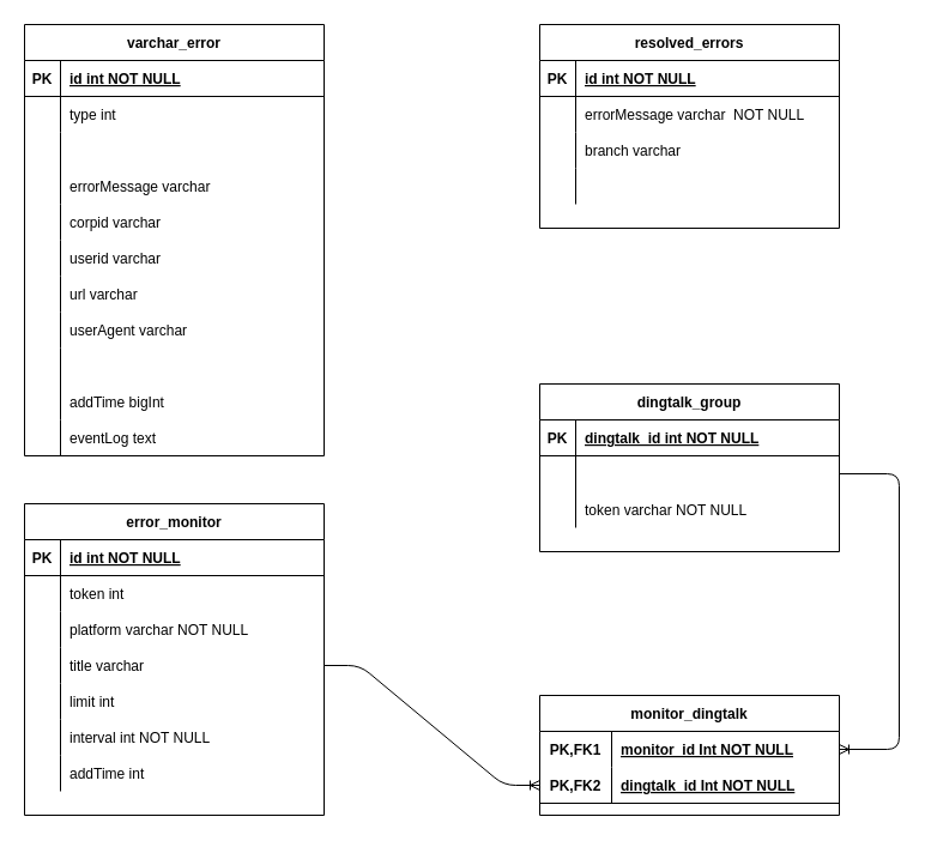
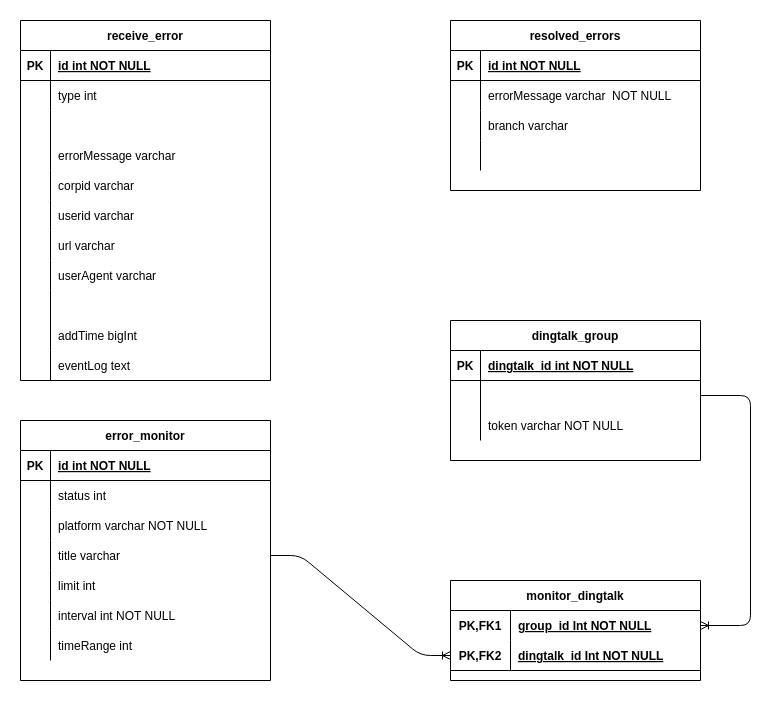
  <mxCell id="0" />
  <mxCell id="1" parent="0" />
  <mxCell id="2" value="resolved_errors" style="shape=table;startSize=30;container=1;collapsible=1;childLayout=tableLayout;fixedRows=1;rowLines=0;fontStyle=1;align=center;resizeLast=1;" parent="1" vertex="1"><mxGeometry x="450" y="20" width="250" height="170" as="geometry" /></mxCell>
  <mxCell id="3" value="" style="shape=partialRectangle;collapsible=0;dropTarget=0;pointerEvents=0;fillColor=none;points=[[0,0.5],[1,0.5]];portConstraint=eastwest;top=0;left=0;right=0;bottom=1;" parent="2" vertex="1"><mxGeometry y="30" width="250" height="30" as="geometry" /></mxCell>
  <mxCell id="4" value="PK" style="shape=partialRectangle;overflow=hidden;connectable=0;fillColor=none;top=0;left=0;bottom=0;right=0;fontStyle=1;" parent="3" vertex="1"><mxGeometry width="30" height="30" as="geometry" /></mxCell>
  <mxCell id="5" value="id int NOT NULL " style="shape=partialRectangle;overflow=hidden;connectable=0;fillColor=none;top=0;left=0;bottom=0;right=0;align=left;spacingLeft=6;fontStyle=5;" parent="3" vertex="1"><mxGeometry x="30" width="220" height="30" as="geometry" /></mxCell>
  <mxCell id="6" value="" style="shape=partialRectangle;collapsible=0;dropTarget=0;pointerEvents=0;fillColor=none;points=[[0,0.5],[1,0.5]];portConstraint=eastwest;top=0;left=0;right=0;bottom=0;" parent="2" vertex="1"><mxGeometry y="60" width="250" height="30" as="geometry" /></mxCell>
  <mxCell id="7" value="" style="shape=partialRectangle;overflow=hidden;connectable=0;fillColor=none;top=0;left=0;bottom=0;right=0;" parent="6" vertex="1"><mxGeometry width="30" height="30" as="geometry" /></mxCell>
  <mxCell id="8" value="errorMessage varchar  NOT NULL" style="shape=partialRectangle;overflow=hidden;connectable=0;fillColor=none;top=0;left=0;bottom=0;right=0;align=left;spacingLeft=6;" parent="6" vertex="1"><mxGeometry x="30" width="220" height="30" as="geometry" /></mxCell>
  <mxCell id="9" value="" style="shape=partialRectangle;collapsible=0;dropTarget=0;pointerEvents=0;fillColor=none;points=[[0,0.5],[1,0.5]];portConstraint=eastwest;top=0;left=0;right=0;bottom=0;" parent="2" vertex="1"><mxGeometry y="90" width="250" height="30" as="geometry" /></mxCell>
  <mxCell id="10" value="" style="shape=partialRectangle;overflow=hidden;connectable=0;fillColor=none;top=0;left=0;bottom=0;right=0;" parent="9" vertex="1"><mxGeometry width="30" height="30" as="geometry" /></mxCell>
  <mxCell id="11" value="branch varchar" style="shape=partialRectangle;overflow=hidden;connectable=0;fillColor=none;top=0;left=0;bottom=0;right=0;align=left;spacingLeft=6;" parent="9" vertex="1"><mxGeometry x="30" width="220" height="30" as="geometry" /></mxCell>
  <mxCell id="12" value="" style="shape=partialRectangle;collapsible=0;dropTarget=0;pointerEvents=0;fillColor=none;top=0;left=0;bottom=0;right=0;points=[[0,0.5],[1,0.5]];portConstraint=eastwest;" vertex="1" parent="2"><mxGeometry y="120" width="250" height="30" as="geometry" /></mxCell>
  <mxCell id="13" value="" style="shape=partialRectangle;connectable=0;fillColor=none;top=0;left=0;bottom=0;right=0;editable=1;overflow=hidden;" vertex="1" parent="12"><mxGeometry width="30" height="30" as="geometry" /></mxCell>
  <mxCell id="14" value="" style="shape=partialRectangle;connectable=0;fillColor=none;top=0;left=0;bottom=0;right=0;align=left;spacingLeft=6;overflow=hidden;" vertex="1" parent="12"><mxGeometry x="30" width="220" height="30" as="geometry" /></mxCell>
- <mxCell id="15" value="varchar_error" style="shape=table;startSize=30;container=1;collapsible=1;childLayout=tableLayout;fixedRows=1;rowLines=0;fontStyle=1;align=center;resizeLast=1;" parent="1" vertex="1"><mxGeometry x="20" y="20" width="250" height="360" as="geometry" /></mxCell>
+ <mxCell id="15" value="receive_error" style="shape=table;startSize=30;container=1;collapsible=1;childLayout=tableLayout;fixedRows=1;rowLines=0;fontStyle=1;align=center;resizeLast=1;" parent="1" vertex="1"><mxGeometry x="20" y="20" width="250" height="360" as="geometry" /></mxCell>
  <mxCell id="16" value="" style="shape=partialRectangle;collapsible=0;dropTarget=0;pointerEvents=0;fillColor=none;points=[[0,0.5],[1,0.5]];portConstraint=eastwest;top=0;left=0;right=0;bottom=1;" parent="15" vertex="1"><mxGeometry y="30" width="250" height="30" as="geometry" /></mxCell>
  <mxCell id="17" value="PK" style="shape=partialRectangle;overflow=hidden;connectable=0;fillColor=none;top=0;left=0;bottom=0;right=0;fontStyle=1;" parent="16" vertex="1"><mxGeometry width="30" height="30" as="geometry" /></mxCell>
  <mxCell id="18" value="id int NOT NULL " style="shape=partialRectangle;overflow=hidden;connectable=0;fillColor=none;top=0;left=0;bottom=0;right=0;align=left;spacingLeft=6;fontStyle=5;" parent="16" vertex="1"><mxGeometry x="30" width="220" height="30" as="geometry" /></mxCell>
  <mxCell id="19" value="" style="shape=partialRectangle;collapsible=0;dropTarget=0;pointerEvents=0;fillColor=none;points=[[0,0.5],[1,0.5]];portConstraint=eastwest;top=0;left=0;right=0;bottom=0;" parent="15" vertex="1"><mxGeometry y="60" width="250" height="30" as="geometry" /></mxCell>
  <mxCell id="20" value="" style="shape=partialRectangle;overflow=hidden;connectable=0;fillColor=none;top=0;left=0;bottom=0;right=0;" parent="19" vertex="1"><mxGeometry width="30" height="30" as="geometry" /></mxCell>
  <mxCell id="21" value="type int" style="shape=partialRectangle;overflow=hidden;connectable=0;fillColor=none;top=0;left=0;bottom=0;right=0;align=left;spacingLeft=6;" parent="19" vertex="1"><mxGeometry x="30" width="220" height="30" as="geometry" /></mxCell>
  <mxCell id="22" value="" style="shape=partialRectangle;collapsible=0;dropTarget=0;pointerEvents=0;fillColor=none;top=0;left=0;bottom=0;right=0;points=[[0,0.5],[1,0.5]];portConstraint=eastwest;" vertex="1" parent="15"><mxGeometry y="90" width="250" height="30" as="geometry" /></mxCell>
  <mxCell id="23" value="" style="shape=partialRectangle;connectable=0;fillColor=none;top=0;left=0;bottom=0;right=0;editable=1;overflow=hidden;" vertex="1" parent="22"><mxGeometry width="30" height="30" as="geometry" /></mxCell>
  <mxCell id="24" value="" style="shape=partialRectangle;collapsible=0;dropTarget=0;pointerEvents=0;fillColor=none;top=0;left=0;bottom=0;right=0;points=[[0,0.5],[1,0.5]];portConstraint=eastwest;" vertex="1" parent="15"><mxGeometry y="120" width="250" height="30" as="geometry" /></mxCell>
  <mxCell id="25" value="" style="shape=partialRectangle;connectable=0;fillColor=none;top=0;left=0;bottom=0;right=0;editable=1;overflow=hidden;" vertex="1" parent="24"><mxGeometry width="30" height="30" as="geometry" /></mxCell>
  <mxCell id="26" value="errorMessage varchar" style="shape=partialRectangle;connectable=0;fillColor=none;top=0;left=0;bottom=0;right=0;align=left;spacingLeft=6;overflow=hidden;" vertex="1" parent="24"><mxGeometry x="30" width="220" height="30" as="geometry" /></mxCell>
  <mxCell id="27" value="" style="shape=partialRectangle;collapsible=0;dropTarget=0;pointerEvents=0;fillColor=none;top=0;left=0;bottom=0;right=0;points=[[0,0.5],[1,0.5]];portConstraint=eastwest;" vertex="1" parent="15"><mxGeometry y="150" width="250" height="30" as="geometry" /></mxCell>
  <mxCell id="28" value="" style="shape=partialRectangle;connectable=0;fillColor=none;top=0;left=0;bottom=0;right=0;editable=1;overflow=hidden;" vertex="1" parent="27"><mxGeometry width="30" height="30" as="geometry" /></mxCell>
  <mxCell id="29" value="corpid varchar" style="shape=partialRectangle;connectable=0;fillColor=none;top=0;left=0;bottom=0;right=0;align=left;spacingLeft=6;overflow=hidden;" vertex="1" parent="27"><mxGeometry x="30" width="220" height="30" as="geometry" /></mxCell>
  <mxCell id="30" value="" style="shape=partialRectangle;collapsible=0;dropTarget=0;pointerEvents=0;fillColor=none;top=0;left=0;bottom=0;right=0;points=[[0,0.5],[1,0.5]];portConstraint=eastwest;" vertex="1" parent="15"><mxGeometry y="180" width="250" height="30" as="geometry" /></mxCell>
  <mxCell id="31" value="" style="shape=partialRectangle;connectable=0;fillColor=none;top=0;left=0;bottom=0;right=0;editable=1;overflow=hidden;" vertex="1" parent="30"><mxGeometry width="30" height="30" as="geometry" /></mxCell>
  <mxCell id="32" value="userid varchar" style="shape=partialRectangle;connectable=0;fillColor=none;top=0;left=0;bottom=0;right=0;align=left;spacingLeft=6;overflow=hidden;" vertex="1" parent="30"><mxGeometry x="30" width="220" height="30" as="geometry" /></mxCell>
  <mxCell id="33" value="" style="shape=partialRectangle;collapsible=0;dropTarget=0;pointerEvents=0;fillColor=none;top=0;left=0;bottom=0;right=0;points=[[0,0.5],[1,0.5]];portConstraint=eastwest;" vertex="1" parent="15"><mxGeometry y="210" width="250" height="30" as="geometry" /></mxCell>
  <mxCell id="34" value="" style="shape=partialRectangle;connectable=0;fillColor=none;top=0;left=0;bottom=0;right=0;editable=1;overflow=hidden;" vertex="1" parent="33"><mxGeometry width="30" height="30" as="geometry" /></mxCell>
  <mxCell id="35" value="url varchar" style="shape=partialRectangle;connectable=0;fillColor=none;top=0;left=0;bottom=0;right=0;align=left;spacingLeft=6;overflow=hidden;" vertex="1" parent="33"><mxGeometry x="30" width="220" height="30" as="geometry" /></mxCell>
  <mxCell id="36" value="" style="shape=partialRectangle;collapsible=0;dropTarget=0;pointerEvents=0;fillColor=none;top=0;left=0;bottom=0;right=0;points=[[0,0.5],[1,0.5]];portConstraint=eastwest;" vertex="1" parent="15"><mxGeometry y="240" width="250" height="30" as="geometry" /></mxCell>
  <mxCell id="37" value="" style="shape=partialRectangle;connectable=0;fillColor=none;top=0;left=0;bottom=0;right=0;editable=1;overflow=hidden;" vertex="1" parent="36"><mxGeometry width="30" height="30" as="geometry" /></mxCell>
  <mxCell id="38" value="userAgent varchar" style="shape=partialRectangle;connectable=0;fillColor=none;top=0;left=0;bottom=0;right=0;align=left;spacingLeft=6;overflow=hidden;" vertex="1" parent="36"><mxGeometry x="30" width="220" height="30" as="geometry" /></mxCell>
  <mxCell id="39" value="" style="shape=partialRectangle;collapsible=0;dropTarget=0;pointerEvents=0;fillColor=none;top=0;left=0;bottom=0;right=0;points=[[0,0.5],[1,0.5]];portConstraint=eastwest;" vertex="1" parent="15"><mxGeometry y="270" width="250" height="30" as="geometry" /></mxCell>
  <mxCell id="40" value="" style="shape=partialRectangle;connectable=0;fillColor=none;top=0;left=0;bottom=0;right=0;editable=1;overflow=hidden;" vertex="1" parent="39"><mxGeometry width="30" height="30" as="geometry" /></mxCell>
  <mxCell id="41" value="" style="shape=partialRectangle;collapsible=0;dropTarget=0;pointerEvents=0;fillColor=none;top=0;left=0;bottom=0;right=0;points=[[0,0.5],[1,0.5]];portConstraint=eastwest;" vertex="1" parent="15"><mxGeometry y="300" width="250" height="30" as="geometry" /></mxCell>
  <mxCell id="42" value="" style="shape=partialRectangle;connectable=0;fillColor=none;top=0;left=0;bottom=0;right=0;editable=1;overflow=hidden;" vertex="1" parent="41"><mxGeometry width="30" height="30" as="geometry" /></mxCell>
  <mxCell id="43" value="addTime bigInt" style="shape=partialRectangle;connectable=0;fillColor=none;top=0;left=0;bottom=0;right=0;align=left;spacingLeft=6;overflow=hidden;" vertex="1" parent="41"><mxGeometry x="30" width="220" height="30" as="geometry" /></mxCell>
  <mxCell id="44" value="" style="shape=partialRectangle;collapsible=0;dropTarget=0;pointerEvents=0;fillColor=none;top=0;left=0;bottom=0;right=0;points=[[0,0.5],[1,0.5]];portConstraint=eastwest;" vertex="1" parent="15"><mxGeometry y="330" width="250" height="30" as="geometry" /></mxCell>
  <mxCell id="45" value="" style="shape=partialRectangle;connectable=0;fillColor=none;top=0;left=0;bottom=0;right=0;editable=1;overflow=hidden;" vertex="1" parent="44"><mxGeometry width="30" height="30" as="geometry" /></mxCell>
  <mxCell id="46" value="eventLog text" style="shape=partialRectangle;connectable=0;fillColor=none;top=0;left=0;bottom=0;right=0;align=left;spacingLeft=6;overflow=hidden;" vertex="1" parent="44"><mxGeometry x="30" width="220" height="30" as="geometry" /></mxCell>
  <mxCell id="47" value="error_monitor" style="shape=table;startSize=30;container=1;collapsible=1;childLayout=tableLayout;fixedRows=1;rowLines=0;fontStyle=1;align=center;resizeLast=1;" vertex="1" parent="1"><mxGeometry x="20" y="420" width="250" height="260" as="geometry" /></mxCell>
  <mxCell id="48" value="" style="shape=partialRectangle;collapsible=0;dropTarget=0;pointerEvents=0;fillColor=none;points=[[0,0.5],[1,0.5]];portConstraint=eastwest;top=0;left=0;right=0;bottom=1;" vertex="1" parent="47"><mxGeometry y="30" width="250" height="30" as="geometry" /></mxCell>
  <mxCell id="49" value="PK" style="shape=partialRectangle;overflow=hidden;connectable=0;fillColor=none;top=0;left=0;bottom=0;right=0;fontStyle=1;" vertex="1" parent="48"><mxGeometry width="30" height="30" as="geometry" /></mxCell>
  <mxCell id="50" value="id int NOT NULL " style="shape=partialRectangle;overflow=hidden;connectable=0;fillColor=none;top=0;left=0;bottom=0;right=0;align=left;spacingLeft=6;fontStyle=5;" vertex="1" parent="48"><mxGeometry x="30" width="220" height="30" as="geometry" /></mxCell>
  <mxCell id="51" value="" style="shape=partialRectangle;collapsible=0;dropTarget=0;pointerEvents=0;fillColor=none;points=[[0,0.5],[1,0.5]];portConstraint=eastwest;top=0;left=0;right=0;bottom=0;" vertex="1" parent="47"><mxGeometry y="60" width="250" height="30" as="geometry" /></mxCell>
  <mxCell id="52" value="" style="shape=partialRectangle;overflow=hidden;connectable=0;fillColor=none;top=0;left=0;bottom=0;right=0;" vertex="1" parent="51"><mxGeometry width="30" height="30" as="geometry" /></mxCell>
- <mxCell id="53" value="token int" style="shape=partialRectangle;overflow=hidden;connectable=0;fillColor=none;top=0;left=0;bottom=0;right=0;align=left;spacingLeft=6;" vertex="1" parent="51"><mxGeometry x="30" width="220" height="30" as="geometry" /></mxCell>
+ <mxCell id="53" value="status int" style="shape=partialRectangle;overflow=hidden;connectable=0;fillColor=none;top=0;left=0;bottom=0;right=0;align=left;spacingLeft=6;" vertex="1" parent="51"><mxGeometry x="30" width="220" height="30" as="geometry" /></mxCell>
  <mxCell id="54" value="" style="shape=partialRectangle;collapsible=0;dropTarget=0;pointerEvents=0;fillColor=none;points=[[0,0.5],[1,0.5]];portConstraint=eastwest;top=0;left=0;right=0;bottom=0;" vertex="1" parent="47"><mxGeometry y="90" width="250" height="30" as="geometry" /></mxCell>
  <mxCell id="55" value="" style="shape=partialRectangle;overflow=hidden;connectable=0;fillColor=none;top=0;left=0;bottom=0;right=0;" vertex="1" parent="54"><mxGeometry width="30" height="30" as="geometry" /></mxCell>
  <mxCell id="56" value="platform varchar NOT NULL" style="shape=partialRectangle;overflow=hidden;connectable=0;fillColor=none;top=0;left=0;bottom=0;right=0;align=left;spacingLeft=6;" vertex="1" parent="54"><mxGeometry x="30" width="220" height="30" as="geometry" /></mxCell>
  <mxCell id="57" value="" style="shape=partialRectangle;collapsible=0;dropTarget=0;pointerEvents=0;fillColor=none;top=0;left=0;bottom=0;right=0;points=[[0,0.5],[1,0.5]];portConstraint=eastwest;" vertex="1" parent="47"><mxGeometry y="120" width="250" height="30" as="geometry" /></mxCell>
  <mxCell id="58" value="" style="shape=partialRectangle;connectable=0;fillColor=none;top=0;left=0;bottom=0;right=0;editable=1;overflow=hidden;" vertex="1" parent="57"><mxGeometry width="30" height="30" as="geometry" /></mxCell>
  <mxCell id="59" value="title varchar" style="shape=partialRectangle;connectable=0;fillColor=none;top=0;left=0;bottom=0;right=0;align=left;spacingLeft=6;overflow=hidden;" vertex="1" parent="57"><mxGeometry x="30" width="220" height="30" as="geometry" /></mxCell>
  <mxCell id="60" value="" style="shape=partialRectangle;collapsible=0;dropTarget=0;pointerEvents=0;fillColor=none;top=0;left=0;bottom=0;right=0;points=[[0,0.5],[1,0.5]];portConstraint=eastwest;" vertex="1" parent="47"><mxGeometry y="150" width="250" height="30" as="geometry" /></mxCell>
  <mxCell id="61" value="" style="shape=partialRectangle;connectable=0;fillColor=none;top=0;left=0;bottom=0;right=0;editable=1;overflow=hidden;" vertex="1" parent="60"><mxGeometry width="30" height="30" as="geometry" /></mxCell>
  <mxCell id="62" value="limit int" style="shape=partialRectangle;connectable=0;fillColor=none;top=0;left=0;bottom=0;right=0;align=left;spacingLeft=6;overflow=hidden;" vertex="1" parent="60"><mxGeometry x="30" width="220" height="30" as="geometry" /></mxCell>
  <mxCell id="63" value="" style="shape=partialRectangle;collapsible=0;dropTarget=0;pointerEvents=0;fillColor=none;top=0;left=0;bottom=0;right=0;points=[[0,0.5],[1,0.5]];portConstraint=eastwest;" vertex="1" parent="47"><mxGeometry y="180" width="250" height="30" as="geometry" /></mxCell>
  <mxCell id="64" value="" style="shape=partialRectangle;connectable=0;fillColor=none;top=0;left=0;bottom=0;right=0;editable=1;overflow=hidden;" vertex="1" parent="63"><mxGeometry width="30" height="30" as="geometry" /></mxCell>
  <mxCell id="65" value="interval int NOT NULL" style="shape=partialRectangle;connectable=0;fillColor=none;top=0;left=0;bottom=0;right=0;align=left;spacingLeft=6;overflow=hidden;" vertex="1" parent="63"><mxGeometry x="30" width="220" height="30" as="geometry" /></mxCell>
  <mxCell id="66" value="" style="shape=partialRectangle;collapsible=0;dropTarget=0;pointerEvents=0;fillColor=none;top=0;left=0;bottom=0;right=0;points=[[0,0.5],[1,0.5]];portConstraint=eastwest;" vertex="1" parent="47"><mxGeometry y="210" width="250" height="30" as="geometry" /></mxCell>
  <mxCell id="67" value="" style="shape=partialRectangle;connectable=0;fillColor=none;top=0;left=0;bottom=0;right=0;editable=1;overflow=hidden;" vertex="1" parent="66"><mxGeometry width="30" height="30" as="geometry" /></mxCell>
- <mxCell id="68" value="addTime int" style="shape=partialRectangle;connectable=0;fillColor=none;top=0;left=0;bottom=0;right=0;align=left;spacingLeft=6;overflow=hidden;" vertex="1" parent="66"><mxGeometry x="30" width="220" height="30" as="geometry" /></mxCell>
+ <mxCell id="68" value="timeRange int" style="shape=partialRectangle;connectable=0;fillColor=none;top=0;left=0;bottom=0;right=0;align=left;spacingLeft=6;overflow=hidden;" vertex="1" parent="66"><mxGeometry x="30" width="220" height="30" as="geometry" /></mxCell>
  <mxCell id="69" value="dingtalk_group" style="shape=table;startSize=30;container=1;collapsible=1;childLayout=tableLayout;fixedRows=1;rowLines=0;fontStyle=1;align=center;resizeLast=1;" vertex="1" parent="1"><mxGeometry x="450" y="320" width="250" height="140" as="geometry" /></mxCell>
  <mxCell id="70" value="" style="shape=partialRectangle;collapsible=0;dropTarget=0;pointerEvents=0;fillColor=none;points=[[0,0.5],[1,0.5]];portConstraint=eastwest;top=0;left=0;right=0;bottom=1;" vertex="1" parent="69"><mxGeometry y="30" width="250" height="30" as="geometry" /></mxCell>
  <mxCell id="71" value="PK" style="shape=partialRectangle;overflow=hidden;connectable=0;fillColor=none;top=0;left=0;bottom=0;right=0;fontStyle=1;" vertex="1" parent="70"><mxGeometry width="30" height="30" as="geometry" /></mxCell>
  <mxCell id="72" value="dingtalk_id int NOT NULL " style="shape=partialRectangle;overflow=hidden;connectable=0;fillColor=none;top=0;left=0;bottom=0;right=0;align=left;spacingLeft=6;fontStyle=5;" vertex="1" parent="70"><mxGeometry x="30" width="220" height="30" as="geometry" /></mxCell>
  <mxCell id="73" value="" style="shape=partialRectangle;collapsible=0;dropTarget=0;pointerEvents=0;fillColor=none;points=[[0,0.5],[1,0.5]];portConstraint=eastwest;top=0;left=0;right=0;bottom=0;" vertex="1" parent="69"><mxGeometry y="60" width="250" height="30" as="geometry" /></mxCell>
  <mxCell id="74" value="" style="shape=partialRectangle;overflow=hidden;connectable=0;fillColor=none;top=0;left=0;bottom=0;right=0;" vertex="1" parent="73"><mxGeometry width="30" height="30" as="geometry" /></mxCell>
  <mxCell id="75" value="" style="shape=partialRectangle;collapsible=0;dropTarget=0;pointerEvents=0;fillColor=none;points=[[0,0.5],[1,0.5]];portConstraint=eastwest;top=0;left=0;right=0;bottom=0;" vertex="1" parent="69"><mxGeometry y="90" width="250" height="30" as="geometry" /></mxCell>
  <mxCell id="76" value="" style="shape=partialRectangle;overflow=hidden;connectable=0;fillColor=none;top=0;left=0;bottom=0;right=0;" vertex="1" parent="75"><mxGeometry width="30" height="30" as="geometry" /></mxCell>
  <mxCell id="77" value="token varchar NOT NULL" style="shape=partialRectangle;overflow=hidden;connectable=0;fillColor=none;top=0;left=0;bottom=0;right=0;align=left;spacingLeft=6;" vertex="1" parent="75"><mxGeometry x="30" width="220" height="30" as="geometry" /></mxCell>
  <mxCell id="78" value="monitor_dingtalk" style="shape=table;startSize=30;container=1;collapsible=1;childLayout=tableLayout;fixedRows=1;rowLines=0;fontStyle=1;align=center;resizeLast=1;" vertex="1" parent="1"><mxGeometry x="450" y="580" width="250" height="100" as="geometry" /></mxCell>
  <mxCell id="79" value="" style="shape=partialRectangle;collapsible=0;dropTarget=0;pointerEvents=0;fillColor=none;top=0;left=0;bottom=0;right=0;points=[[0,0.5],[1,0.5]];portConstraint=eastwest;" vertex="1" parent="78"><mxGeometry y="30" width="250" height="30" as="geometry" /></mxCell>
  <mxCell id="80" value="PK,FK1" style="shape=partialRectangle;connectable=0;fillColor=none;top=0;left=0;bottom=0;right=0;fontStyle=1;overflow=hidden;" vertex="1" parent="79"><mxGeometry width="60" height="30" as="geometry" /></mxCell>
- <mxCell id="81" value="monitor_id Int NOT NULL" style="shape=partialRectangle;connectable=0;fillColor=none;top=0;left=0;bottom=0;right=0;align=left;spacingLeft=6;fontStyle=5;overflow=hidden;" vertex="1" parent="79"><mxGeometry x="60" width="190" height="30" as="geometry" /></mxCell>
+ <mxCell id="81" value="group_id Int NOT NULL" style="shape=partialRectangle;connectable=0;fillColor=none;top=0;left=0;bottom=0;right=0;align=left;spacingLeft=6;fontStyle=5;overflow=hidden;" vertex="1" parent="79"><mxGeometry x="60" width="190" height="30" as="geometry" /></mxCell>
  <mxCell id="82" value="" style="shape=partialRectangle;collapsible=0;dropTarget=0;pointerEvents=0;fillColor=none;top=0;left=0;bottom=1;right=0;points=[[0,0.5],[1,0.5]];portConstraint=eastwest;" vertex="1" parent="78"><mxGeometry y="60" width="250" height="30" as="geometry" /></mxCell>
  <mxCell id="83" value="PK,FK2" style="shape=partialRectangle;connectable=0;fillColor=none;top=0;left=0;bottom=0;right=0;fontStyle=1;overflow=hidden;" vertex="1" parent="82"><mxGeometry width="60" height="30" as="geometry" /></mxCell>
  <mxCell id="84" value="dingtalk_id Int NOT NULL" style="shape=partialRectangle;connectable=0;fillColor=none;top=0;left=0;bottom=0;right=0;align=left;spacingLeft=6;fontStyle=5;overflow=hidden;" vertex="1" parent="82"><mxGeometry x="60" width="190" height="30" as="geometry" /></mxCell>
  <mxCell id="85" value="" style="edgeStyle=entityRelationEdgeStyle;fontSize=12;html=1;endArrow=ERoneToMany;exitX=1;exitY=0.5;exitDx=0;exitDy=0;entryX=0;entryY=0.5;entryDx=0;entryDy=0;" edge="1" parent="1" source="57" target="82"><mxGeometry width="100" height="100" relative="1" as="geometry"><mxPoint x="350" y="610" as="sourcePoint" /><mxPoint x="450" y="510" as="targetPoint" /></mxGeometry></mxCell>
  <mxCell id="86" value="" style="edgeStyle=orthogonalEdgeStyle;fontSize=12;html=1;endArrow=ERoneToMany;shadow=0;sketch=0;exitX=1;exitY=0.5;exitDx=0;exitDy=0;entryX=1;entryY=0.5;entryDx=0;entryDy=0;" edge="1" parent="1" source="73" target="79"><mxGeometry width="100" height="100" relative="1" as="geometry"><mxPoint x="760" y="810" as="sourcePoint" /><mxPoint x="760" y="752" as="targetPoint" /><Array as="points"><mxPoint x="750" y="395" /><mxPoint x="750" y="625" /></Array></mxGeometry></mxCell>
